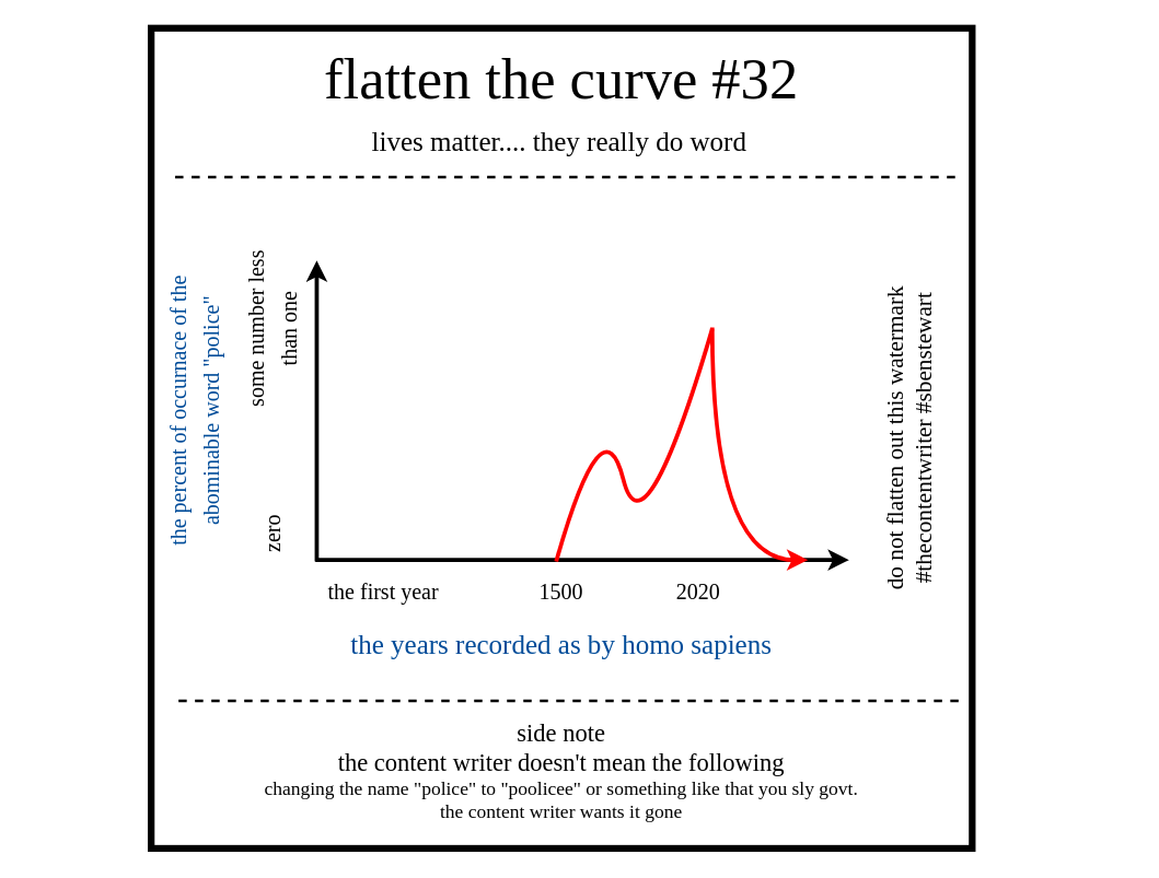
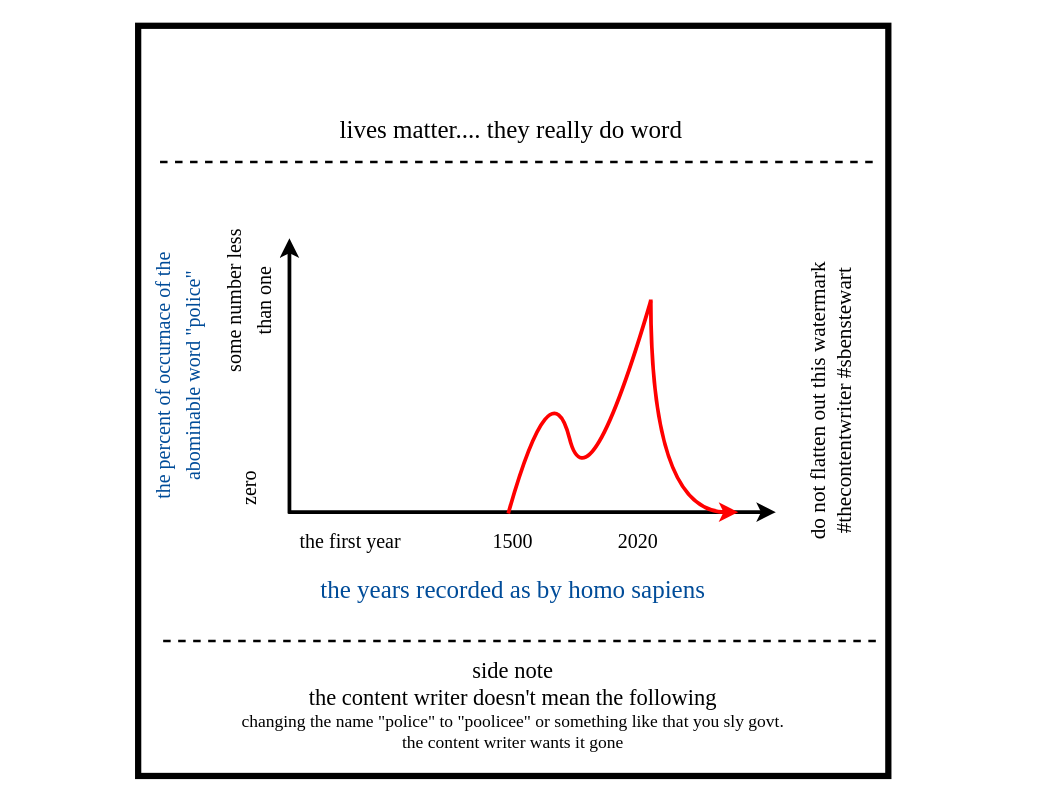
  <mxCell id="0" />
  <mxCell id="1" parent="0" />
  <mxCell id="2" value="" style="whiteSpace=wrap;html=1;aspect=fixed;strokeWidth=5;fillColor=none;fontFamily=xkcd;" parent="1" vertex="1"><mxGeometry x="110" y="20" width="600" height="600" as="geometry" /></mxCell>
- <mxCell id="3" value="&lt;font&gt;&lt;font style=&quot;font-size: 42px&quot;&gt;flatten the curve #32&lt;/font&gt;&lt;br&gt;&lt;/font&gt;" style="text;html=1;strokeColor=none;fillColor=none;align=center;verticalAlign=middle;whiteSpace=wrap;rounded=0;fontFamily=xkcd;" parent="1" vertex="1"><mxGeometry x="125" y="48" width="570" height="20" as="geometry" /></mxCell>
  <mxCell id="4" value="&lt;font&gt;&lt;span style=&quot;font-size: 20px&quot;&gt;lives matter.... they really do word&lt;/span&gt;&lt;br&gt;&lt;/font&gt;" style="text;html=1;strokeColor=none;fillColor=none;align=center;verticalAlign=middle;whiteSpace=wrap;rounded=0;fontFamily=xkcd;" parent="1" vertex="1"><mxGeometry x="149.25" y="92" width="518.5" height="20" as="geometry" /></mxCell>
  <mxCell id="5" value="" style="endArrow=none;dashed=1;html=1;strokeWidth=2;" parent="1" edge="1"><mxGeometry width="50" height="50" relative="1" as="geometry"><mxPoint x="697.5" y="129" as="sourcePoint" /><mxPoint x="122.5" y="129" as="targetPoint" /></mxGeometry></mxCell>
  <mxCell id="6" value="" style="endArrow=none;dashed=1;html=1;strokeWidth=2;" parent="1" edge="1"><mxGeometry width="50" height="50" relative="1" as="geometry"><mxPoint x="700" y="512" as="sourcePoint" /><mxPoint x="125" y="512" as="targetPoint" /></mxGeometry></mxCell>
  <mxCell id="7" value="&lt;font style=&quot;font-size: 14px&quot;&gt;&lt;span style=&quot;font-size: 18px&quot;&gt;side note&lt;br&gt;the content writer doesn't mean the following&lt;br&gt;&lt;/span&gt;changing the name &quot;police&quot; to &quot;poolicee&quot; or something like that you sly govt.&lt;br&gt;the content writer wants it gone&lt;br&gt;&lt;/font&gt;" style="text;html=1;strokeColor=none;fillColor=none;align=center;verticalAlign=middle;whiteSpace=wrap;rounded=0;fontFamily=xkcd;" parent="1" vertex="1"><mxGeometry x="110" y="524" width="600" height="80" as="geometry" /></mxCell>
  <mxCell id="8" style="edgeStyle=orthogonalEdgeStyle;rounded=0;orthogonalLoop=1;jettySize=auto;html=1;exitX=0.5;exitY=1;exitDx=0;exitDy=0;strokeWidth=2;" parent="1" edge="1"><mxGeometry relative="1" as="geometry"><mxPoint x="561" y="381" as="sourcePoint" /><mxPoint x="561" y="381" as="targetPoint" /></mxGeometry></mxCell>
  <mxCell id="9" value="&lt;font style=&quot;font-size: 17px&quot;&gt;&lt;font style=&quot;font-size: 17px&quot;&gt;do not flatten out this watermark&lt;br&gt;&lt;/font&gt;#thecontentwriter #sbenstewart&lt;br&gt;&lt;/font&gt;" style="text;html=1;strokeColor=none;fillColor=none;align=center;verticalAlign=middle;whiteSpace=wrap;rounded=0;rotation=-90;fontFamily=xkcd;" parent="1" vertex="1"><mxGeometry x="505" y="310" width="320" height="20" as="geometry" /></mxCell>
  <mxCell id="10" value="&lt;font style=&quot;font-size: 16px&quot;&gt;the percent of occurnace of the abominable word &quot;police&quot;&lt;/font&gt;" style="text;html=1;strokeColor=none;fillColor=none;align=center;verticalAlign=middle;whiteSpace=wrap;rounded=0;fontFamily=xkcd;rotation=-90;fontSize=20;fontColor=#004C99;" parent="1" vertex="1"><mxGeometry x="20" y="290" width="240" height="20" as="geometry" /></mxCell>
  <mxCell id="11" value="&lt;font style=&quot;font-size: 16px&quot;&gt;the first year&lt;br&gt;&lt;/font&gt;" style="text;html=1;strokeColor=none;fillColor=none;align=center;verticalAlign=middle;whiteSpace=wrap;rounded=0;fontFamily=xkcd;rotation=0;fontSize=20;" parent="1" vertex="1"><mxGeometry x="220" y="420" width="120" height="20" as="geometry" /></mxCell>
  <mxCell id="12" value="" style="endArrow=classic;html=1;strokeWidth=3;gradientColor=none;" parent="1" edge="1"><mxGeometry width="50" height="50" relative="1" as="geometry"><mxPoint x="230" y="409" as="sourcePoint" /><mxPoint x="620" y="409" as="targetPoint" /></mxGeometry></mxCell>
  <mxCell id="13" value="&lt;font style=&quot;font-size: 16px&quot;&gt;zero&lt;br&gt;&lt;/font&gt;" style="text;html=1;strokeColor=none;fillColor=none;align=center;verticalAlign=middle;whiteSpace=wrap;rounded=0;fontFamily=xkcd;rotation=-90;fontSize=20;" parent="1" vertex="1"><mxGeometry x="147" y="380" width="100" height="20" as="geometry" /></mxCell>
  <mxCell id="14" value="&lt;font style=&quot;font-size: 16px&quot;&gt;some number less than one&lt;br&gt;&lt;/font&gt;" style="text;html=1;strokeColor=none;fillColor=none;align=center;verticalAlign=middle;whiteSpace=wrap;rounded=0;fontFamily=xkcd;rotation=-90;fontSize=20;" parent="1" vertex="1"><mxGeometry x="127" y="230" width="140" height="20" as="geometry" /></mxCell>
  <mxCell id="15" style="edgeStyle=orthogonalEdgeStyle;rounded=0;orthogonalLoop=1;jettySize=auto;html=1;exitX=0.5;exitY=1;exitDx=0;exitDy=0;dashed=1;dashPattern=1 1;endArrow=none;endFill=0;strokeColor=#000000;strokeWidth=2;" parent="1" edge="1"><mxGeometry relative="1" as="geometry"><mxPoint x="415.69" y="210" as="sourcePoint" /><mxPoint x="415.69" y="210" as="targetPoint" /></mxGeometry></mxCell>
  <mxCell id="16" value="" style="curved=1;endArrow=none;html=1;strokeWidth=3;strokeColor=#FF0000;endFill=0;gradientColor=none;" parent="1" edge="1"><mxGeometry width="50" height="50" relative="1" as="geometry"><mxPoint x="406" y="410" as="sourcePoint" /><mxPoint x="520" y="240" as="targetPoint" /><Array as="points"><mxPoint x="440" y="290" /><mxPoint x="470" y="410" /></Array></mxGeometry></mxCell>
  <mxCell id="17" value="the years recorded as by homo sapiens" style="text;html=1;strokeColor=none;fillColor=none;align=center;verticalAlign=middle;whiteSpace=wrap;rounded=0;fontFamily=xkcd;rotation=0;fontSize=20;fontColor=#004C99;" parent="1" vertex="1"><mxGeometry x="190" y="460" width="440" height="20" as="geometry" /></mxCell>
  <mxCell id="18" style="edgeStyle=orthogonalEdgeStyle;rounded=0;orthogonalLoop=1;jettySize=auto;html=1;exitX=0.5;exitY=1;exitDx=0;exitDy=0;strokeColor=#FF0000;strokeWidth=3;gradientColor=none;" parent="1" source="11" target="11" edge="1"><mxGeometry relative="1" as="geometry" /></mxCell>
  <mxCell id="19" value="" style="endArrow=classic;html=1;strokeWidth=3;startArrow=none;startFill=0;gradientColor=none;" parent="1" edge="1"><mxGeometry width="50" height="50" relative="1" as="geometry"><mxPoint x="231" y="410" as="sourcePoint" /><mxPoint x="231" y="190" as="targetPoint" /></mxGeometry></mxCell>
  <mxCell id="20" value="&lt;font style=&quot;font-size: 16px&quot;&gt;1500&lt;br&gt;&lt;/font&gt;" style="text;html=1;strokeColor=none;fillColor=none;align=center;verticalAlign=middle;whiteSpace=wrap;rounded=0;fontFamily=xkcd;rotation=0;fontSize=20;" vertex="1" parent="1"><mxGeometry x="380" y="420" width="60" height="20" as="geometry" /></mxCell>
  <mxCell id="21" value="&lt;font style=&quot;font-size: 16px&quot;&gt;2020&lt;br&gt;&lt;/font&gt;" style="text;html=1;strokeColor=none;fillColor=none;align=center;verticalAlign=middle;whiteSpace=wrap;rounded=0;fontFamily=xkcd;rotation=0;fontSize=20;" vertex="1" parent="1"><mxGeometry x="450" y="420" width="120" height="20" as="geometry" /></mxCell>
  <mxCell id="22" value="" style="curved=1;endArrow=classic;html=1;strokeWidth=3;strokeColor=#FF0000;gradientColor=none;" edge="1" parent="1"><mxGeometry width="50" height="50" relative="1" as="geometry"><mxPoint x="520" y="239" as="sourcePoint" /><mxPoint x="590" y="409" as="targetPoint" /><Array as="points"><mxPoint x="520" y="409" /></Array></mxGeometry></mxCell>
